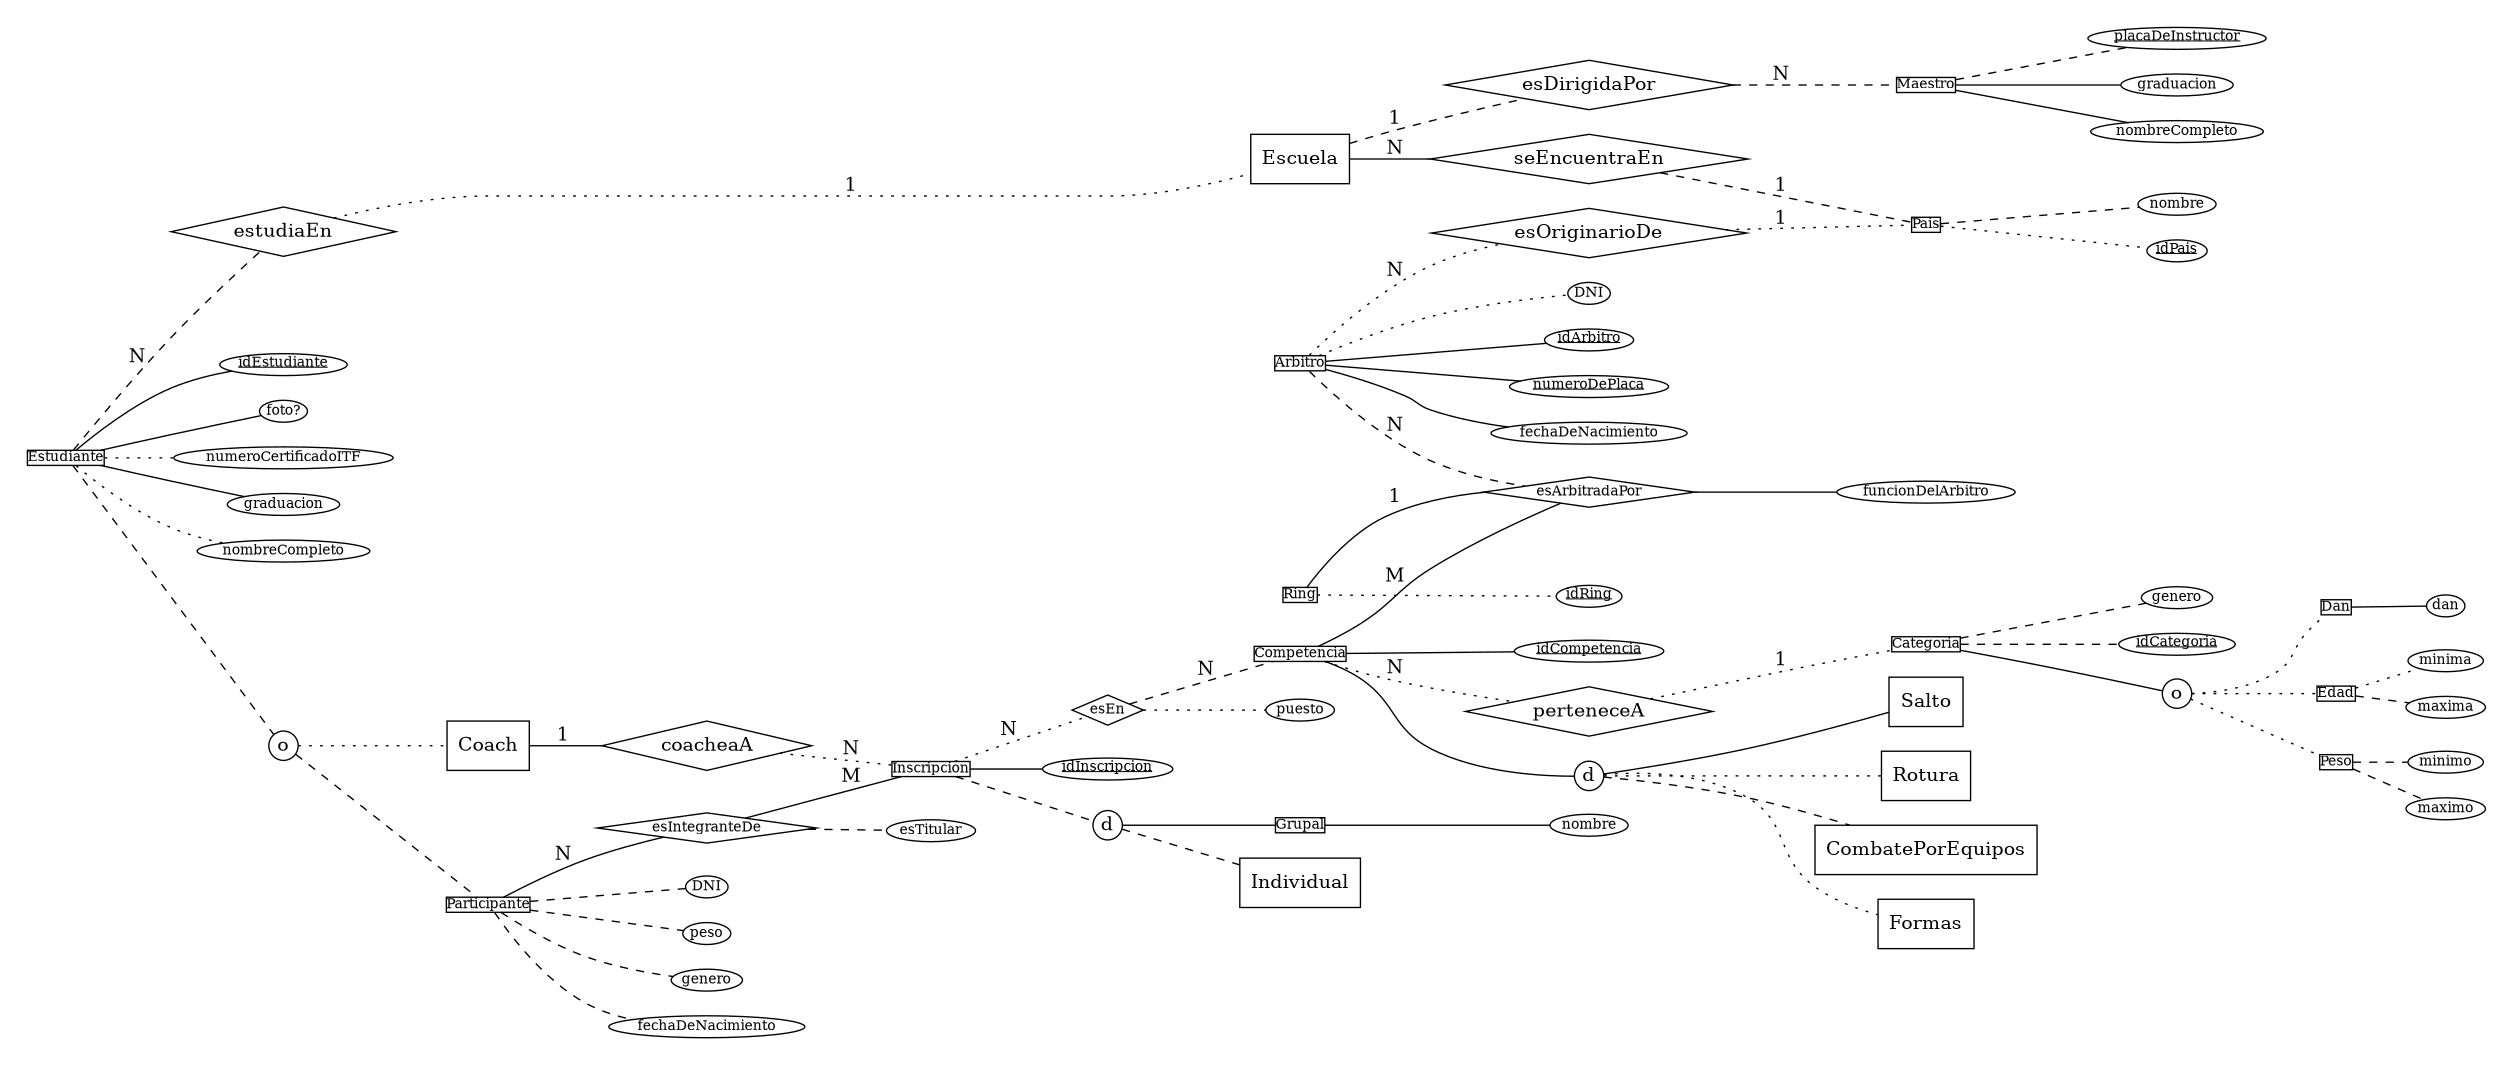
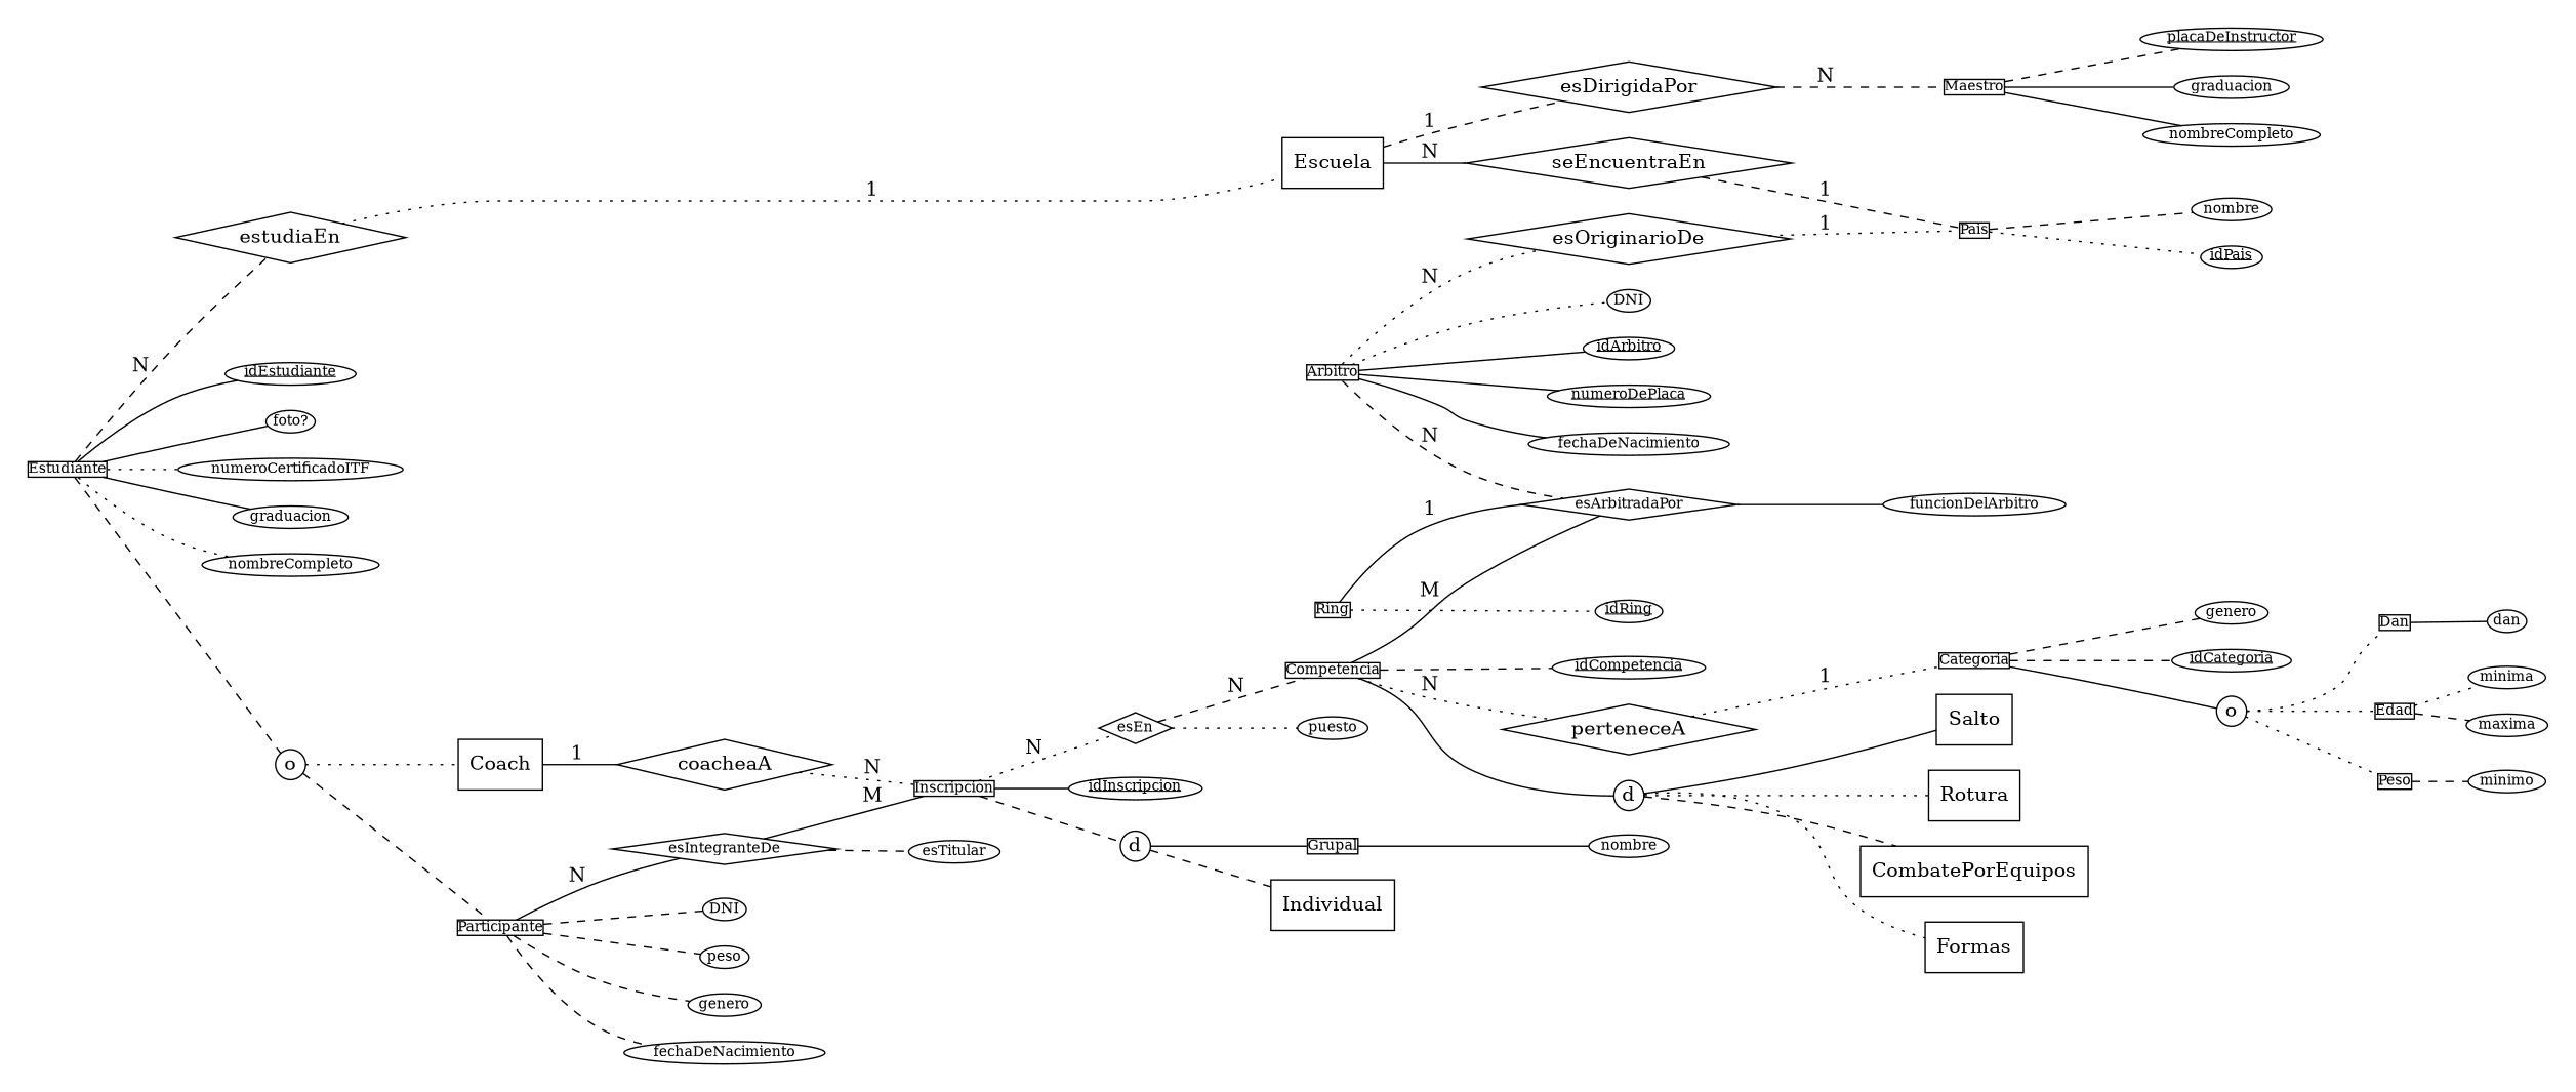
  graph {
    rankdir=LR
    node [fixedsize=false fontsize=10 margin=0 shape=ellipse]
    edge [style=dashed]
    Maestro [height=0 shape=box width=0]
    n2 [height=0 label=nombreCompleto width=0]
    n3 [height=0 label=graduacion width=0]
    n4 [height=0 label=<<u>placaDeInstructor</u>> width=0]
    Categoria [height=0 shape=box width=0]
    n6 [height=0 label=<<u>idCategoria</u>> width=0]
    n7 [height=0 label=genero width=0]
    Estudiante [height=0 shape=box width=0]
    n9 [height=0 label=<<u>idEstudiante</u>> width=0]
    n10 [height=0 label=nombreCompleto width=0]
    n11 [height=0 label=graduacion width=0]
    n12 [height=0 label=numeroCertificadoITF width=0]
    n13 [height=0 label="foto?" width=0]
    Participante [height=0 shape=box width=0]
    n15 [height=0 label=DNI width=0]
    n16 [height=0 label=fechaDeNacimiento width=0]
    n17 [height=0 label=genero width=0]
    n18 [height=0 label=peso width=0]
    Arbitro [height=0 shape=box width=0]
    n20 [height=0 label=DNI width=0]
    n21 [height=0 label=fechaDeNacimiento width=0]
    n22 [height=0 label=<<u>numeroDePlaca</u>> width=0]
    n23 [height=0 label=<<u>idArbitro</u>> width=0]
    Grupal [height=0 shape=box width=0]
    n25 [height=0 label=nombre width=0]
    Dan [height=0 shape=box width=0]
    n27 [height=0 label=dan width=0]
    Edad [height=0 shape=box width=0]
    n29 [height=0 label=minima width=0]
    n30 [height=0 label=maxima width=0]
    Peso [height=0 shape=box width=0]
    n32 [height=0 label=minimo width=0]
-   n33 [height=0 label=maximo width=0]
    esIntegranteDe [height=0 shape=diamond width=0]
    n35 [height=0 label=esTitular width=0]
    esEn [height=0 shape=diamond width=0]
    n37 [height=0 label=puesto width=0]
    esArbitradaPor [height=0 shape=diamond width=0]
    n39 [height=0 label=funcionDelArbitro width=0]
    Pais [height=0 shape=box width=0]
    n41 [height=0 label=<<u>idPais</u>> width=0]
    n42 [height=0 label=nombre width=0]
    Inscripcion [height=0 shape=box width=0]
    n44 [height=0 label=<<u>idInscripcion</u>> width=0]
    Ring [height=0 shape=box width=0]
    n46 [height=0 label=<<u>idRing</u>> width=0]
    Competencia [height=0 shape=box width=0]
    n48 [height=0 label=<<u>idCompetencia</u>> width=0]
    estudiaEn [shape=diamond fixedsize="" fontsize="" margin=""]
    n50 [height=0 label=o shape=circle width=0 fontsize=""]
    esOriginarioDe [shape=diamond fixedsize="" fontsize="" margin=""]
    n52 [height=0 label=o shape=circle width=0 fontsize=""]
    n53 [height=0 label=d shape=circle width=0 fontsize=""]
    perteneceA [shape=diamond fixedsize="" fontsize="" margin=""]
    n55 [height=0 label=d shape=circle width=0 fontsize=""]
    Escuela [shape=box fixedsize="" fontsize="" margin=""]
    Coach [shape=box fixedsize="" fontsize="" margin=""]
    esDirigidaPor [shape=diamond fixedsize="" fontsize="" margin=""]
    seEncuentraEn [shape=diamond fixedsize="" fontsize="" margin=""]
    coacheaA [shape=diamond fixedsize="" fontsize="" margin=""]
    Individual [shape=box fixedsize="" fontsize="" margin=""]
    Formas [shape=box fixedsize="" fontsize="" margin=""]
    Salto [shape=box fixedsize="" fontsize="" margin=""]
    Rotura [shape=box fixedsize="" fontsize="" margin=""]
    CombatePorEquipos [shape=box fixedsize="" fontsize="" margin=""]
    subgraph cluster_1 {
      style=invis
      Maestro
      n2
      n3
      n4
    }
    subgraph cluster_2 {
      style=invis
      Categoria
      n6
      n7
    }
    subgraph cluster_3 {
      style=invis
      Estudiante
      n9
      n10
      n11
      n12
      n13
    }
    subgraph cluster_4 {
      style=invis
      Participante
      n15
      n16
      n17
      n18
    }
    subgraph cluster_5 {
      style=invis
      Arbitro
      n20
      n21
      n22
      n23
    }
    subgraph cluster_6 {
      style=invis
      Grupal
      n25
    }
    subgraph cluster_7 {
      style=invis
      Dan
      n27
    }
    subgraph cluster_8 {
      style=invis
      Edad
      n29
      n30
    }
    subgraph cluster_9 {
      style=invis
      Peso
      n32
-     n33
    }
    subgraph cluster_10 {
      style=invis
      esIntegranteDe
      n35
    }
    subgraph cluster_11 {
      style=invis
      esEn
      n37
    }
    subgraph cluster_12 {
      style=invis
      esArbitradaPor
      n39
    }
    subgraph cluster_13 {
      style=invis
      Pais
      n41
      n42
    }
    subgraph cluster_14 {
      style=invis
      Inscripcion
      n44
    }
    subgraph cluster_15 {
      style=invis
      Ring
      n46
    }
    subgraph cluster_16 {
      style=invis
      Competencia
      n48
    }
    Maestro -- n2 [style=solid]
    Maestro -- n3 [style=solid]
    Maestro -- n4
    Categoria -- n6
    Categoria -- n7
    Categoria -- n52 [style=solid]
    Estudiante -- n9 [style=solid]
    Estudiante -- n10 [style=dotted]
    Estudiante -- n11 [style=solid]
    Estudiante -- n12 [style=dotted]
    Estudiante -- n13 [style=solid]
    Estudiante -- estudiaEn [label=N]
    Estudiante -- n50
    Participante -- n15
    Participante -- n16
    Participante -- n17
    Participante -- n18
    Participante -- esIntegranteDe [label=N style=solid]
    Arbitro -- n20 [style=dotted]
    Arbitro -- n21 [style=solid]
    Arbitro -- n22 [style=solid]
    Arbitro -- n23 [style=solid]
    Arbitro -- esArbitradaPor [label=N]
    Arbitro -- esOriginarioDe [label=N style=dotted]
    Grupal -- n25 [style=solid]
    Dan -- n27 [style=solid]
    Edad -- n29 [style=dotted]
    Edad -- n30
    Peso -- n32
-   Peso -- n33
    esIntegranteDe -- n35
    esIntegranteDe -- Inscripcion [label=M style=solid]
    esEn -- n37 [style=dotted]
    esEn -- Competencia [label=N]
    esArbitradaPor -- n39 [style=solid]
    Pais -- n41 [style=dotted]
    Pais -- n42
    Inscripcion -- esEn [label=N style=dotted]
    Inscripcion -- n44 [style=solid]
    Inscripcion -- n53
    Ring -- esArbitradaPor [label=1 style=solid]
    Ring -- n46 [style=dotted]
    Competencia -- esArbitradaPor [label=M style=solid]
-   Competencia -- n48 [style=solid]
+   Competencia -- n48
    Competencia -- perteneceA [label=N style=dotted]
    Competencia -- n55 [style=solid]
    estudiaEn -- Escuela [label=1 style=dotted]
    n50 -- Participante
    n50 -- Coach [style=dotted]
    esOriginarioDe -- Pais [label=1 style=dotted]
    n52 -- Dan [style=dotted]
    n52 -- Edad [style=dotted]
    n52 -- Peso [style=dotted]
    n53 -- Grupal [style=solid]
    n53 -- Individual
    perteneceA -- Categoria [label=1 style=dotted]
    n55 -- Formas [style=dotted]
    n55 -- Salto [style=solid]
    n55 -- Rotura [style=dotted]
    n55 -- CombatePorEquipos
    Escuela -- esDirigidaPor [label=1]
    Escuela -- seEncuentraEn [label=N style=solid]
    Coach -- coacheaA [label=1 style=solid]
    esDirigidaPor -- Maestro [label=N]
    seEncuentraEn -- Pais [label=1]
    coacheaA -- Inscripcion [label=N style=dotted]
  }
